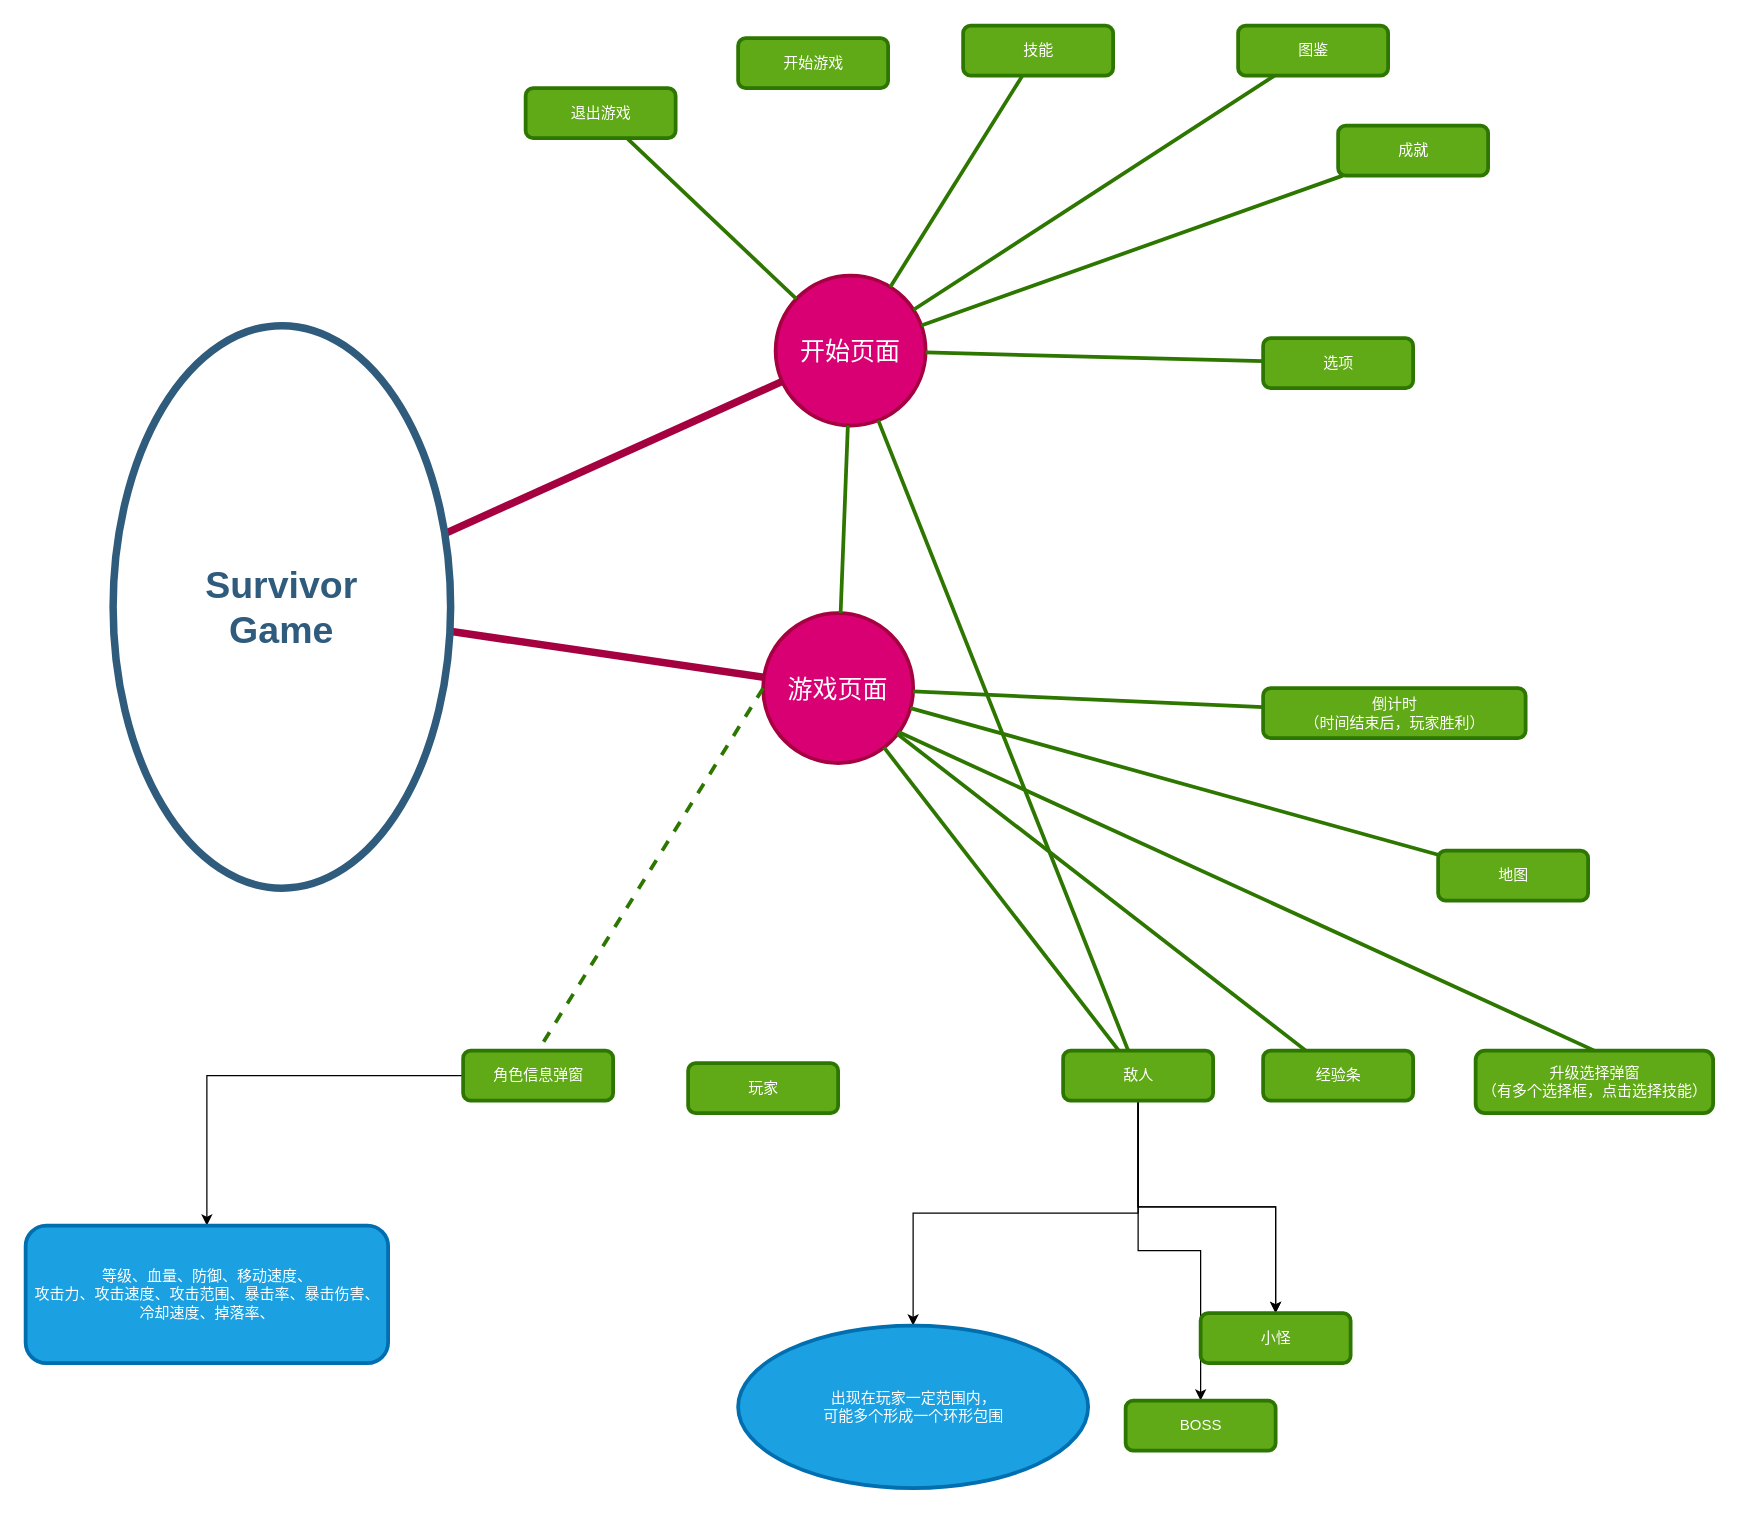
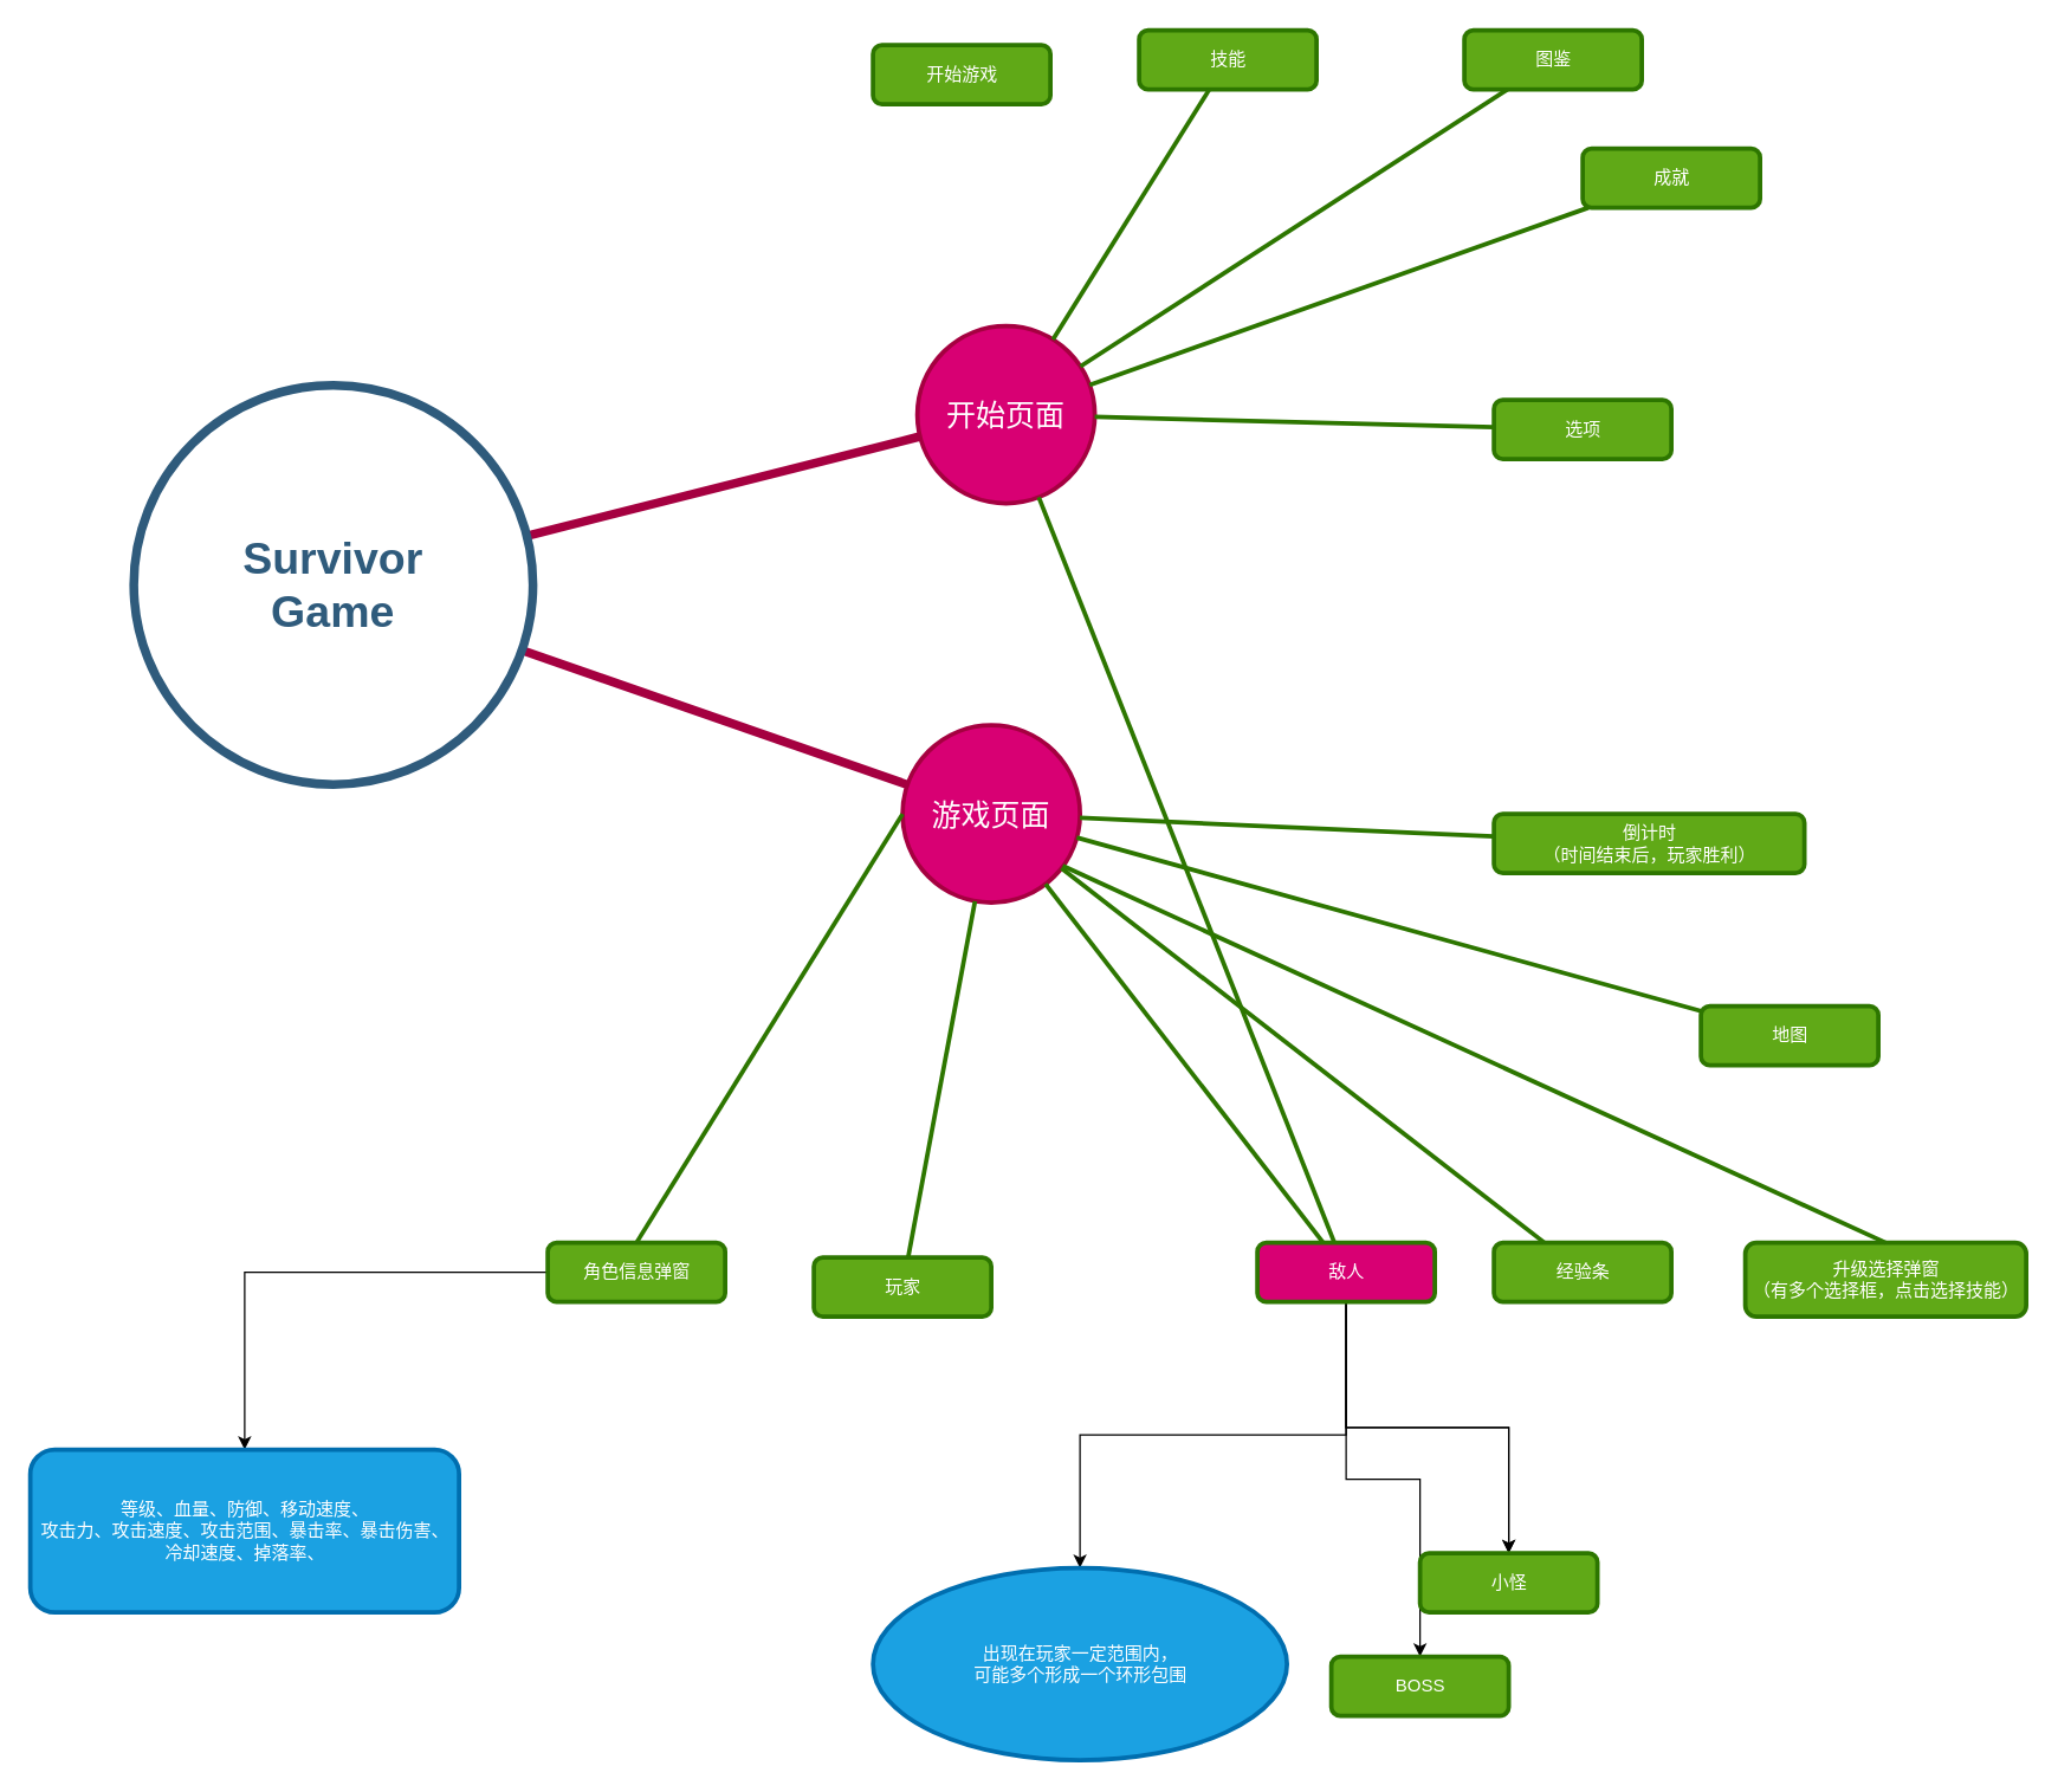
  <mxCell id="0" />
  <mxCell id="1" parent="0" />
  <mxCell id="2" value="开始页面" style="ellipse;whiteSpace=wrap;html=1;shadow=0;fontFamily=Helvetica;fontSize=20;fontColor=#ffffff;align=center;strokeWidth=3;fillColor=#d80073;strokeColor=#A50040;" parent="1" vertex="1"><mxGeometry x="620" y="220" width="120" height="120" as="geometry" /></mxCell>
  <mxCell id="3" value="游戏页面" style="ellipse;whiteSpace=wrap;html=1;shadow=0;fontFamily=Helvetica;fontSize=20;fontColor=#ffffff;align=center;strokeWidth=3;fillColor=#d80073;strokeColor=#A50040;" parent="1" vertex="1"><mxGeometry x="610" y="490" width="120" height="120" as="geometry" /></mxCell>
  <mxCell id="4" style="endArrow=none;strokeWidth=6;strokeColor=#A50040;html=1;fillColor=#d80073;" parent="1" source="31" target="2" edge="1"><mxGeometry relative="1" as="geometry" /></mxCell>
  <mxCell id="5" style="endArrow=none;strokeWidth=6;strokeColor=#A50040;html=1;fillColor=#d80073;" parent="1" source="31" target="3" edge="1"><mxGeometry relative="1" as="geometry" /></mxCell>
  <mxCell id="6" value="开始游戏" style="rounded=1;fillColor=#60a917;strokeColor=#2D7600;strokeWidth=3;shadow=0;html=1;fontColor=#ffffff;" parent="1" vertex="1"><mxGeometry x="590" y="30" width="120" height="40" as="geometry" /></mxCell>
  <mxCell id="7" value="技能" style="rounded=1;fillColor=#60a917;strokeColor=#2D7600;strokeWidth=3;shadow=0;html=1;fontColor=#ffffff;fillStyle=auto;" parent="1" vertex="1"><mxGeometry x="770" y="20" width="120" height="40" as="geometry" /></mxCell>
  <mxCell id="8" value="图鉴" style="rounded=1;fillColor=#60a917;strokeColor=#2D7600;strokeWidth=3;shadow=0;html=1;fontColor=#ffffff;" parent="1" vertex="1"><mxGeometry x="990" y="20" width="120" height="40" as="geometry" /></mxCell>
  <mxCell id="9" value="选项" style="rounded=1;fillColor=#60a917;strokeColor=#2D7600;strokeWidth=3;shadow=0;html=1;fontColor=#ffffff;" parent="1" vertex="1"><mxGeometry x="1010" y="270" width="120" height="40" as="geometry" /></mxCell>
  <mxCell id="10" value="成就" style="rounded=1;fillColor=#60a917;strokeColor=#2D7600;strokeWidth=3;shadow=0;html=1;fontColor=#ffffff;" parent="1" vertex="1"><mxGeometry x="1070" y="100" width="120" height="40" as="geometry" /></mxCell>
- <mxCell id="11" value="退出游戏" style="rounded=1;fillColor=#60a917;strokeColor=#2D7600;strokeWidth=3;shadow=0;html=1;fontColor=#ffffff;" parent="1" vertex="1"><mxGeometry x="420" y="70" width="120" height="40" as="geometry" /></mxCell>
  <mxCell id="12" value="" style="edgeStyle=none;endArrow=none;strokeWidth=3;strokeColor=#2D7600;html=1;fillColor=#60a917;" parent="1" source="2" target="23" edge="1"><mxGeometry x="-24" y="196.5" width="100" height="100" as="geometry"><mxPoint x="-1089" y="-660" as="sourcePoint" /><mxPoint x="-989" y="-760" as="targetPoint" /></mxGeometry></mxCell>
  <mxCell id="13" value="" style="edgeStyle=none;endArrow=none;strokeWidth=3;strokeColor=#2D7600;html=1;fillColor=#60a917;" parent="1" source="2" target="7" edge="1"><mxGeometry x="-24" y="196.5" width="100" height="100" as="geometry"><mxPoint x="-1089" y="-660" as="sourcePoint" /><mxPoint x="-989" y="-760" as="targetPoint" /></mxGeometry></mxCell>
  <mxCell id="14" value="" style="edgeStyle=none;endArrow=none;strokeWidth=3;strokeColor=#2D7600;html=1;fillColor=#60a917;" parent="1" source="2" target="8" edge="1"><mxGeometry x="-24" y="196.5" width="100" height="100" as="geometry"><mxPoint x="-1089" y="-660" as="sourcePoint" /><mxPoint x="-989" y="-760" as="targetPoint" /></mxGeometry></mxCell>
  <mxCell id="15" value="" style="edgeStyle=none;endArrow=none;strokeWidth=3;strokeColor=#2D7600;html=1;fillColor=#60a917;" parent="1" source="2" target="10" edge="1"><mxGeometry x="-24" y="196.5" width="100" height="100" as="geometry"><mxPoint x="-1089" y="-660" as="sourcePoint" /><mxPoint x="-989" y="-760" as="targetPoint" /></mxGeometry></mxCell>
  <mxCell id="16" value="" style="edgeStyle=none;endArrow=none;strokeWidth=3;strokeColor=#2D7600;html=1;fillColor=#60a917;" parent="1" source="2" target="9" edge="1"><mxGeometry x="-24" y="196.5" width="100" height="100" as="geometry"><mxPoint x="-1089" y="-660" as="sourcePoint" /><mxPoint x="-989" y="-760" as="targetPoint" /></mxGeometry></mxCell>
- <mxCell id="17" value="" style="edgeStyle=none;endArrow=none;strokeWidth=3;strokeColor=#2D7600;html=1;fillColor=#60a917;" parent="1" source="2" target="11" edge="1"><mxGeometry x="-24" y="196.5" width="100" height="100" as="geometry"><mxPoint x="-1089" y="-660" as="sourcePoint" /><mxPoint x="-989" y="-760" as="targetPoint" /></mxGeometry></mxCell>
  <mxCell id="18" value="玩家" style="rounded=1;fillColor=#60a917;strokeColor=#2D7600;strokeWidth=3;shadow=0;html=1;fontColor=#ffffff;" parent="1" vertex="1"><mxGeometry x="550" y="850" width="120" height="40" as="geometry" /></mxCell>
  <mxCell id="19" value="" style="edgeStyle=orthogonalEdgeStyle;rounded=0;orthogonalLoop=1;jettySize=auto;html=1;" edge="1" parent="1" source="23" target="39"><mxGeometry relative="1" as="geometry" /></mxCell>
  <mxCell id="20" value="" style="edgeStyle=orthogonalEdgeStyle;rounded=0;orthogonalLoop=1;jettySize=auto;html=1;" edge="1" parent="1" source="23" target="40"><mxGeometry relative="1" as="geometry" /></mxCell>
  <mxCell id="21" value="" style="edgeStyle=orthogonalEdgeStyle;rounded=0;orthogonalLoop=1;jettySize=auto;html=1;" edge="1" parent="1" source="23" target="40"><mxGeometry relative="1" as="geometry" /></mxCell>
  <mxCell id="22" value="" style="edgeStyle=orthogonalEdgeStyle;rounded=0;orthogonalLoop=1;jettySize=auto;html=1;" edge="1" parent="1" source="23" target="41"><mxGeometry relative="1" as="geometry" /></mxCell>
- <mxCell id="23" value="敌人" style="rounded=1;fillColor=#60a917;strokeColor=#2D7600;strokeWidth=3;shadow=0;html=1;fontColor=#ffffff;" parent="1" vertex="1"><mxGeometry x="850" y="840" width="120" height="40" as="geometry" /></mxCell>
+ <mxCell id="23" value="敌人" style="rounded=1;fillColor=#d80073;strokeColor=#2D7600;strokeWidth=3;shadow=0;html=1;fontColor=#ffffff;" parent="1" vertex="1"><mxGeometry x="850" y="840" width="120" height="40" as="geometry" /></mxCell>
  <mxCell id="24" value="地图" style="rounded=1;fillColor=#60a917;strokeColor=#2D7600;strokeWidth=3;shadow=0;html=1;fontColor=#ffffff;" parent="1" vertex="1"><mxGeometry x="1150" y="680" width="120" height="40" as="geometry" /></mxCell>
  <mxCell id="25" value="经验条" style="rounded=1;fillColor=#60a917;strokeColor=#2D7600;strokeWidth=3;shadow=0;html=1;fontColor=#ffffff;" parent="1" vertex="1"><mxGeometry x="1010" y="840" width="120" height="40" as="geometry" /></mxCell>
  <mxCell id="26" value="倒计时&lt;br&gt;（时间结束后，玩家胜利）" style="rounded=1;fillColor=#60a917;strokeColor=#2D7600;strokeWidth=3;shadow=0;html=1;fontColor=#ffffff;" parent="1" vertex="1"><mxGeometry x="1010" y="550" width="210" height="40" as="geometry" /></mxCell>
  <mxCell id="27" value="" style="edgeStyle=none;endArrow=none;strokeWidth=3;strokeColor=#2D7600;html=1;fillColor=#60a917;" parent="1" source="3" target="24" edge="1"><mxGeometry x="251" y="-103.5" width="100" height="100" as="geometry"><mxPoint x="-124" y="-844" as="sourcePoint" /><mxPoint x="-24" y="-944" as="targetPoint" /></mxGeometry></mxCell>
  <mxCell id="28" value="" style="edgeStyle=none;endArrow=none;strokeWidth=3;strokeColor=#2D7600;html=1;fillColor=#60a917;" parent="1" source="3" target="25" edge="1"><mxGeometry x="251" y="-103.5" width="100" height="100" as="geometry"><mxPoint x="-124" y="-844" as="sourcePoint" /><mxPoint x="-24" y="-944" as="targetPoint" /></mxGeometry></mxCell>
  <mxCell id="29" value="" style="edgeStyle=none;endArrow=none;strokeWidth=3;strokeColor=#2D7600;html=1;fillColor=#60a917;" parent="1" source="3" target="26" edge="1"><mxGeometry x="251" y="-103.5" width="100" height="100" as="geometry"><mxPoint x="-124" y="-844" as="sourcePoint" /><mxPoint x="-24" y="-944" as="targetPoint" /></mxGeometry></mxCell>
- <mxCell id="30" value="" style="edgeStyle=none;endArrow=none;strokeWidth=3;strokeColor=#2D7600;html=1;fillColor=#60a917;" parent="1" source="3" target="2" edge="1"><mxGeometry x="251" y="-103.5" width="100" height="100" as="geometry"><mxPoint x="-124" y="-844" as="sourcePoint" /><mxPoint x="-24" y="-944" as="targetPoint" /></mxGeometry></mxCell>
- <mxCell id="31" value="Survivor&lt;br&gt;Game" style="ellipse;whiteSpace=wrap;html=1;shadow=0;fontFamily=Helvetica;fontSize=30;fontColor=#2F5B7C;align=center;strokeColor=#2F5B7C;strokeWidth=6;fillColor=#FFFFFF;fontStyle=1;gradientColor=none;" parent="1" vertex="1"><mxGeometry x="90" y="260" width="270" height="450" as="geometry" /></mxCell>
+ <mxCell id="30" value="" style="edgeStyle=none;endArrow=none;strokeWidth=3;strokeColor=#2D7600;html=1;fillColor=#60a917;" parent="1" source="3" target="18" edge="1"><mxGeometry x="251" y="-103.5" width="100" height="100" as="geometry"><mxPoint x="-124" y="-844" as="sourcePoint" /><mxPoint x="-24" y="-944" as="targetPoint" /></mxGeometry></mxCell>
+ <mxCell id="31" value="Survivor&lt;br&gt;Game" style="ellipse;whiteSpace=wrap;html=1;shadow=0;fontFamily=Helvetica;fontSize=30;fontColor=#2F5B7C;align=center;strokeColor=#2F5B7C;strokeWidth=6;fillColor=#FFFFFF;fontStyle=1;gradientColor=none;" parent="1" vertex="1"><mxGeometry x="90" y="260" width="270" height="270" as="geometry" /></mxCell>
  <mxCell id="32" value="" style="edgeStyle=none;endArrow=none;strokeWidth=3;strokeColor=#2D7600;html=1;fillColor=#60a917;" parent="1" source="3" target="23" edge="1"><mxGeometry x="-1174" y="-408.5" width="100" height="100" as="geometry"><mxPoint x="-1549" y="-1149" as="sourcePoint" /><mxPoint x="-1449" y="-1249" as="targetPoint" /></mxGeometry></mxCell>
  <mxCell id="33" value="升级选择弹窗&lt;br&gt;（有多个选择框，点击选择技能）" style="rounded=1;fillColor=#60a917;strokeColor=#2D7600;strokeWidth=3;shadow=0;html=1;fontColor=#ffffff;" vertex="1" parent="1"><mxGeometry x="1180" y="840" width="190" height="50" as="geometry" /></mxCell>
  <mxCell id="34" value="" style="edgeStyle=none;endArrow=none;strokeWidth=3;strokeColor=#2D7600;html=1;entryX=0.5;entryY=0;entryDx=0;entryDy=0;exitX=0.903;exitY=0.793;exitDx=0;exitDy=0;exitPerimeter=0;fillColor=#60a917;" edge="1" parent="1" source="3" target="33"><mxGeometry x="251" y="-103.5" width="100" height="100" as="geometry"><mxPoint x="1404" y="461" as="sourcePoint" /><mxPoint x="1401" y="527" as="targetPoint" /></mxGeometry></mxCell>
  <mxCell id="35" value="" style="edgeStyle=orthogonalEdgeStyle;rounded=0;orthogonalLoop=1;jettySize=auto;html=1;" edge="1" parent="1" source="36" target="38"><mxGeometry relative="1" as="geometry" /></mxCell>
  <mxCell id="36" value="角色信息弹窗" style="rounded=1;fillColor=#60a917;strokeColor=#2D7600;strokeWidth=3;shadow=0;html=1;fontColor=#ffffff;" vertex="1" parent="1"><mxGeometry x="370" y="840" width="120" height="40" as="geometry" /></mxCell>
- <mxCell id="37" value="" style="edgeStyle=none;endArrow=none;strokeWidth=3;strokeColor=#2D7600;html=1;entryX=0.5;entryY=0;entryDx=0;entryDy=0;exitX=0;exitY=0.5;exitDx=0;exitDy=0;fillColor=#60a917;dashed=1;" edge="1" parent="1" source="3" target="36"><mxGeometry x="251" y="-103.5" width="100" height="100" as="geometry"><mxPoint x="1445" y="446" as="sourcePoint" /><mxPoint x="1526" y="540" as="targetPoint" /></mxGeometry></mxCell>
+ <mxCell id="37" value="" style="edgeStyle=none;endArrow=none;strokeWidth=3;strokeColor=#2D7600;html=1;entryX=0.5;entryY=0;entryDx=0;entryDy=0;exitX=0;exitY=0.5;exitDx=0;exitDy=0;fillColor=#60a917;" edge="1" parent="1" source="3" target="36"><mxGeometry x="251" y="-103.5" width="100" height="100" as="geometry"><mxPoint x="1445" y="446" as="sourcePoint" /><mxPoint x="1526" y="540" as="targetPoint" /></mxGeometry></mxCell>
  <mxCell id="38" value="等级、血量、防御、移动速度、&lt;br&gt;攻击力、攻击速度、攻击范围、暴击率、暴击伤害、&lt;br&gt;冷却速度、掉落率、&lt;br&gt;" style="rounded=1;fillColor=#1ba1e2;strokeColor=#006EAF;strokeWidth=3;shadow=0;html=1;fontColor=#ffffff;" vertex="1" parent="1"><mxGeometry x="20" y="980" width="290" height="110" as="geometry" /></mxCell>
  <mxCell id="39" value="出现在玩家一定范围内，&lt;br&gt;可能多个形成一个环形包围" style="ellipse;fillColor=#1ba1e2;strokeColor=#006EAF;strokeWidth=3;shadow=0;html=1;fontColor=#ffffff;" vertex="1" parent="1"><mxGeometry x="590" y="1060" width="280" height="130" as="geometry" /></mxCell>
  <mxCell id="40" value="小怪" style="rounded=1;fillColor=#60a917;strokeColor=#2D7600;strokeWidth=3;shadow=0;html=1;fontColor=#ffffff;" vertex="1" parent="1"><mxGeometry x="960" y="1050" width="120" height="40" as="geometry" /></mxCell>
  <mxCell id="41" value="BOSS" style="rounded=1;fillColor=#60a917;strokeColor=#2D7600;strokeWidth=3;shadow=0;html=1;fontColor=#ffffff;" vertex="1" parent="1"><mxGeometry x="900" y="1120" width="120" height="40" as="geometry" /></mxCell>
